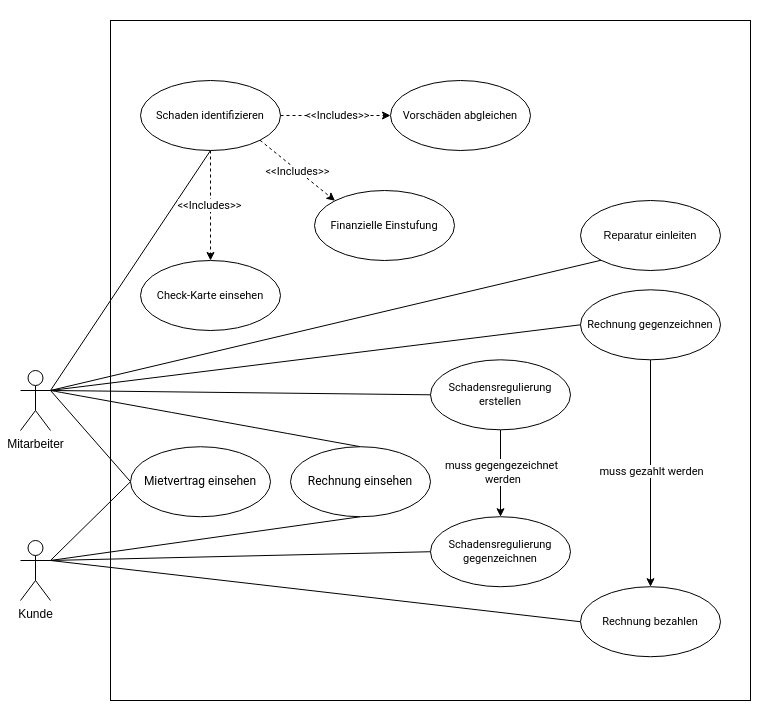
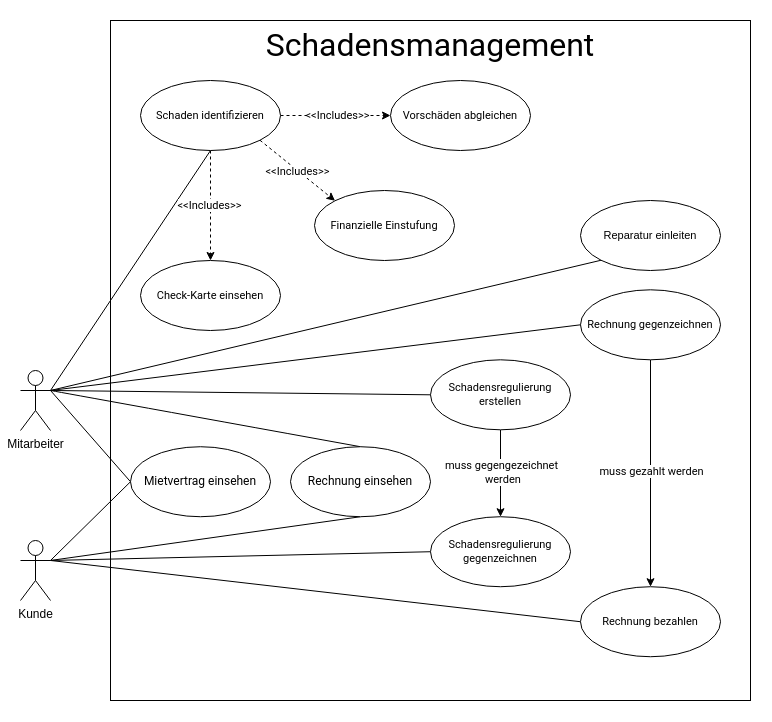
  <mxCell id="0" />
  <mxCell id="1" parent="0" />
  <mxCell id="2" value="" style="rounded=0;whiteSpace=wrap;html=1;" parent="1" vertex="1"><mxGeometry x="110" y="20" width="640" height="680" as="geometry" /></mxCell>
  <mxCell id="3" style="rounded=0;orthogonalLoop=1;jettySize=auto;html=1;exitX=1;exitY=0.333;exitDx=0;exitDy=0;exitPerimeter=0;entryX=0.5;entryY=0;entryDx=0;entryDy=0;flowAnimation=0;shadow=0;curved=1;endArrow=none;endFill=0;" parent="1" source="9" target="15" edge="1"><mxGeometry relative="1" as="geometry" /></mxCell>
  <mxCell id="4" style="edgeStyle=none;shape=connector;rounded=0;orthogonalLoop=1;jettySize=auto;html=1;exitX=1;exitY=0.333;exitDx=0;exitDy=0;exitPerimeter=0;entryX=0;entryY=0.5;entryDx=0;entryDy=0;strokeColor=default;align=center;verticalAlign=middle;fontFamily=Helvetica;fontSize=11;fontColor=default;labelBackgroundColor=default;endArrow=none;endFill=0;" parent="1" source="9" target="18" edge="1"><mxGeometry relative="1" as="geometry" /></mxCell>
  <mxCell id="5" style="edgeStyle=none;shape=connector;rounded=0;orthogonalLoop=1;jettySize=auto;html=1;exitX=1;exitY=0.333;exitDx=0;exitDy=0;exitPerimeter=0;entryX=0.5;entryY=1;entryDx=0;entryDy=0;strokeColor=default;align=center;verticalAlign=middle;fontFamily=Helvetica;fontSize=11;fontColor=default;labelBackgroundColor=default;endArrow=none;endFill=0;" parent="1" source="9" target="24" edge="1"><mxGeometry relative="1" as="geometry" /></mxCell>
  <mxCell id="6" style="rounded=0;orthogonalLoop=1;jettySize=auto;html=1;exitX=1;exitY=0.333;exitDx=0;exitDy=0;exitPerimeter=0;entryX=0;entryY=0.5;entryDx=0;entryDy=0;endArrow=none;endFill=0;" edge="1" parent="1" source="9" target="29"><mxGeometry relative="1" as="geometry" /></mxCell>
  <mxCell id="7" style="edgeStyle=none;shape=connector;rounded=0;orthogonalLoop=1;jettySize=auto;html=1;exitX=1;exitY=0.333;exitDx=0;exitDy=0;exitPerimeter=0;entryX=0;entryY=0.5;entryDx=0;entryDy=0;strokeColor=default;align=center;verticalAlign=middle;fontFamily=Helvetica;fontSize=11;fontColor=default;labelBackgroundColor=default;endArrow=none;endFill=0;" edge="1" parent="1" source="9" target="35"><mxGeometry relative="1" as="geometry" /></mxCell>
  <mxCell id="8" style="edgeStyle=none;shape=connector;rounded=0;orthogonalLoop=1;jettySize=auto;html=1;exitX=1;exitY=0.333;exitDx=0;exitDy=0;exitPerimeter=0;entryX=0;entryY=1;entryDx=0;entryDy=0;strokeColor=default;align=center;verticalAlign=middle;fontFamily=Helvetica;fontSize=11;fontColor=default;labelBackgroundColor=default;endArrow=none;endFill=0;" edge="1" parent="1" source="9" target="38"><mxGeometry relative="1" as="geometry" /></mxCell>
  <mxCell id="9" value="Mitarbeiter" style="shape=umlActor;verticalLabelPosition=bottom;verticalAlign=top;html=1;outlineConnect=0;" parent="1" vertex="1"><mxGeometry x="20" y="370" width="30" height="60" as="geometry" /></mxCell>
  <mxCell id="10" style="rounded=0;orthogonalLoop=1;jettySize=auto;html=1;exitX=1;exitY=0.333;exitDx=0;exitDy=0;exitPerimeter=0;entryX=0.5;entryY=1;entryDx=0;entryDy=0;endArrow=none;endFill=0;" parent="1" source="14" target="15" edge="1"><mxGeometry relative="1" as="geometry" /></mxCell>
  <mxCell id="11" style="edgeStyle=none;shape=connector;rounded=0;orthogonalLoop=1;jettySize=auto;html=1;exitX=1;exitY=0.333;exitDx=0;exitDy=0;exitPerimeter=0;entryX=0;entryY=0.5;entryDx=0;entryDy=0;strokeColor=default;align=center;verticalAlign=middle;fontFamily=Helvetica;fontSize=11;fontColor=default;labelBackgroundColor=default;endArrow=none;endFill=0;" parent="1" source="14" target="19" edge="1"><mxGeometry relative="1" as="geometry" /></mxCell>
  <mxCell id="12" style="edgeStyle=none;shape=connector;rounded=0;orthogonalLoop=1;jettySize=auto;html=1;exitX=1;exitY=0.333;exitDx=0;exitDy=0;exitPerimeter=0;entryX=0;entryY=0.5;entryDx=0;entryDy=0;strokeColor=default;align=center;verticalAlign=middle;fontFamily=Helvetica;fontSize=11;fontColor=default;labelBackgroundColor=default;endArrow=none;endFill=0;" edge="1" parent="1" source="14" target="29"><mxGeometry relative="1" as="geometry" /></mxCell>
  <mxCell id="13" style="edgeStyle=none;shape=connector;rounded=0;orthogonalLoop=1;jettySize=auto;html=1;exitX=1;exitY=0.333;exitDx=0;exitDy=0;exitPerimeter=0;entryX=0;entryY=0.5;entryDx=0;entryDy=0;strokeColor=default;align=center;verticalAlign=middle;fontFamily=Helvetica;fontSize=11;fontColor=default;labelBackgroundColor=default;endArrow=none;endFill=0;" edge="1" parent="1" source="14" target="36"><mxGeometry relative="1" as="geometry" /></mxCell>
  <mxCell id="14" value="Kunde" style="shape=umlActor;verticalLabelPosition=bottom;verticalAlign=top;html=1;outlineConnect=0;" parent="1" vertex="1"><mxGeometry x="20" y="540" width="30" height="60" as="geometry" /></mxCell>
  <mxCell id="15" value="Rechnung einsehen" style="ellipse;whiteSpace=wrap;html=1;fontFamily=Roboto;fontSource=https%3A%2F%2Ffonts.googleapis.com%2Fcss%3Ffamily%3DRoboto;" parent="1" vertex="1"><mxGeometry x="290" y="446.23" width="140" height="70" as="geometry" /></mxCell>
  <mxCell id="16" style="edgeStyle=none;shape=connector;rounded=1;orthogonalLoop=1;jettySize=auto;html=1;exitX=0.5;exitY=1;exitDx=0;exitDy=0;entryX=0.5;entryY=0;entryDx=0;entryDy=0;strokeColor=default;align=center;verticalAlign=middle;fontFamily=Roboto;fontSize=11;fontColor=default;labelBackgroundColor=default;endArrow=classic;endFill=1;fontSource=https%3A%2F%2Ffonts.googleapis.com%2Fcss%3Ffamily%3DRoboto;curved=0;" parent="1" source="18" target="19" edge="1"><mxGeometry relative="1" as="geometry" /></mxCell>
  <mxCell id="17" value="muss gegengezeichnet&lt;div&gt;&amp;nbsp;werden&lt;/div&gt;" style="edgeLabel;html=1;align=center;verticalAlign=middle;resizable=0;points=[];fontFamily=Roboto;fontSize=11;fontColor=default;labelBackgroundColor=default;fontSource=https%3A%2F%2Ffonts.googleapis.com%2Fcss%3Ffamily%3DRoboto;" parent="16" vertex="1" connectable="0"><mxGeometry x="-0.024" relative="1" as="geometry"><mxPoint as="offset" /></mxGeometry></mxCell>
  <mxCell id="18" value="Schadensregulierung erstellen" style="ellipse;whiteSpace=wrap;html=1;fontFamily=Roboto;fontSize=11;fontColor=default;labelBackgroundColor=default;fontSource=https%3A%2F%2Ffonts.googleapis.com%2Fcss%3Ffamily%3DRoboto;spacing=8;" parent="1" vertex="1"><mxGeometry x="430" y="359.31" width="140" height="70" as="geometry" /></mxCell>
  <mxCell id="19" value="Schadensregulierung gegenzeichnen" style="ellipse;whiteSpace=wrap;html=1;fontFamily=Roboto;fontSize=11;fontColor=default;labelBackgroundColor=default;fontSource=https%3A%2F%2Ffonts.googleapis.com%2Fcss%3Ffamily%3DRoboto;fillStyle=auto;spacing=10;" parent="1" vertex="1"><mxGeometry x="430" y="516.23" width="140" height="70" as="geometry" /></mxCell>
  <mxCell id="20" style="edgeStyle=none;shape=connector;rounded=0;orthogonalLoop=1;jettySize=auto;html=1;exitX=1;exitY=0.5;exitDx=0;exitDy=0;entryX=0;entryY=0.5;entryDx=0;entryDy=0;strokeColor=default;align=center;verticalAlign=middle;fontFamily=Helvetica;fontSize=11;fontColor=default;labelBackgroundColor=default;endArrow=classic;endFill=1;dashed=1;" parent="1" source="24" target="25" edge="1"><mxGeometry relative="1" as="geometry" /></mxCell>
  <mxCell id="21" value="&lt;font data-font-src=&quot;https://fonts.googleapis.com/css?family=Roboto&quot; face=&quot;Roboto&quot;&gt;&amp;lt;&amp;lt;Includes&amp;gt;&amp;gt;&lt;/font&gt;" style="edgeLabel;html=1;align=center;verticalAlign=middle;resizable=0;points=[];fontFamily=Helvetica;fontSize=11;fontColor=default;labelBackgroundColor=default;" parent="20" vertex="1" connectable="0"><mxGeometry x="0.015" y="1" relative="1" as="geometry"><mxPoint as="offset" /></mxGeometry></mxCell>
  <mxCell id="22" style="edgeStyle=none;shape=connector;rounded=0;orthogonalLoop=1;jettySize=auto;html=1;exitX=0.5;exitY=1;exitDx=0;exitDy=0;entryX=0.5;entryY=0;entryDx=0;entryDy=0;strokeColor=default;align=center;verticalAlign=middle;fontFamily=Roboto;fontSize=11;fontColor=default;labelBackgroundColor=default;endArrow=classic;endFill=1;dashed=1;fontSource=https%3A%2F%2Ffonts.googleapis.com%2Fcss%3Ffamily%3DRoboto;" parent="1" source="24" target="26" edge="1"><mxGeometry relative="1" as="geometry" /></mxCell>
  <mxCell id="23" value="&lt;font face=&quot;Roboto&quot;&gt;&amp;lt;&amp;lt;Includes&lt;/font&gt;&lt;span style=&quot;font-family: Roboto;&quot;&gt;&amp;gt;&amp;gt;&lt;/span&gt;" style="edgeLabel;html=1;align=center;verticalAlign=middle;resizable=0;points=[];fontFamily=Helvetica;fontSize=11;fontColor=default;labelBackgroundColor=default;" parent="22" vertex="1" connectable="0"><mxGeometry x="-0.027" y="-2" relative="1" as="geometry"><mxPoint as="offset" /></mxGeometry></mxCell>
  <mxCell id="24" value="Schaden identifizieren" style="ellipse;whiteSpace=wrap;html=1;fontFamily=Roboto;fontSize=11;fontColor=default;labelBackgroundColor=default;spacing=10;fontSource=https%3A%2F%2Ffonts.googleapis.com%2Fcss%3Ffamily%3DRoboto;" parent="1" vertex="1"><mxGeometry x="140" y="80" width="140" height="70" as="geometry" /></mxCell>
  <mxCell id="25" value="Vorschäden abgleichen" style="ellipse;whiteSpace=wrap;html=1;fontFamily=Roboto;fontSize=11;fontColor=default;labelBackgroundColor=default;fontSource=https%3A%2F%2Ffonts.googleapis.com%2Fcss%3Ffamily%3DRoboto;" parent="1" vertex="1"><mxGeometry x="390" y="80" width="140" height="70" as="geometry" /></mxCell>
  <mxCell id="26" value="Check-Karte einsehen" style="ellipse;whiteSpace=wrap;html=1;fontFamily=Roboto;fontSize=11;fontColor=default;labelBackgroundColor=default;spacing=10;fontSource=https%3A%2F%2Ffonts.googleapis.com%2Fcss%3Ffamily%3DRoboto;" parent="1" vertex="1"><mxGeometry x="140" y="260" width="140" height="70" as="geometry" /></mxCell>
  <mxCell id="27" style="edgeStyle=none;shape=connector;rounded=0;orthogonalLoop=1;jettySize=auto;html=1;exitX=0.5;exitY=1;exitDx=0;exitDy=0;strokeColor=default;align=center;verticalAlign=middle;fontFamily=Helvetica;fontSize=11;fontColor=default;labelBackgroundColor=default;endArrow=none;endFill=0;" parent="1" edge="1"><mxGeometry relative="1" as="geometry"><mxPoint x="560" y="619.31" as="sourcePoint" /><mxPoint x="560" y="619.31" as="targetPoint" /></mxGeometry></mxCell>
+ <mxCell id="28" value="&lt;font data-font-src=&quot;https://fonts.googleapis.com/css?family=Roboto&quot; face=&quot;Roboto&quot; style=&quot;font-size: 32px;&quot;&gt;Schadensmanagement&lt;/font&gt;" style="text;html=1;align=center;verticalAlign=middle;whiteSpace=wrap;rounded=0;" parent="1" vertex="1"><mxGeometry x="250" y="30" width="360" height="30" as="geometry" /></mxCell>
  <mxCell id="29" value="Mietvertrag einsehen" style="ellipse;whiteSpace=wrap;html=1;fontFamily=Roboto;fontSource=https%3A%2F%2Ffonts.googleapis.com%2Fcss%3Ffamily%3DRoboto;" vertex="1" parent="1"><mxGeometry x="130" y="446.23" width="140" height="70" as="geometry" /></mxCell>
  <mxCell id="30" value="Finanzielle Einstufung" style="ellipse;whiteSpace=wrap;html=1;fontFamily=Roboto;fontSize=11;fontColor=default;labelBackgroundColor=default;spacing=10;fontSource=https%3A%2F%2Ffonts.googleapis.com%2Fcss%3Ffamily%3DRoboto;" vertex="1" parent="1"><mxGeometry x="314" y="190" width="140" height="70" as="geometry" /></mxCell>
  <mxCell id="31" style="edgeStyle=none;shape=connector;rounded=0;orthogonalLoop=1;jettySize=auto;html=1;exitX=1;exitY=1;exitDx=0;exitDy=0;entryX=0;entryY=0;entryDx=0;entryDy=0;strokeColor=default;align=center;verticalAlign=middle;fontFamily=Helvetica;fontSize=11;fontColor=default;labelBackgroundColor=default;endArrow=classic;endFill=1;dashed=1;" edge="1" parent="1" source="24" target="30"><mxGeometry relative="1" as="geometry" /></mxCell>
  <mxCell id="32" value="&lt;font data-font-src=&quot;https://fonts.googleapis.com/css?family=Roboto&quot; face=&quot;Roboto&quot;&gt;&amp;lt;&amp;lt;Includes&amp;gt;&amp;gt;&lt;/font&gt;" style="edgeLabel;html=1;align=center;verticalAlign=middle;resizable=0;points=[];fontFamily=Helvetica;fontSize=11;fontColor=default;labelBackgroundColor=default;" vertex="1" connectable="0" parent="31"><mxGeometry x="0.001" y="-1" relative="1" as="geometry"><mxPoint as="offset" /></mxGeometry></mxCell>
  <mxCell id="33" style="edgeStyle=none;shape=connector;rounded=1;orthogonalLoop=1;jettySize=auto;html=1;exitX=0.5;exitY=1;exitDx=0;exitDy=0;entryX=0.5;entryY=0;entryDx=0;entryDy=0;strokeColor=default;align=center;verticalAlign=middle;fontFamily=Roboto;fontSize=11;fontColor=default;labelBackgroundColor=default;endArrow=classic;endFill=1;fontSource=https%3A%2F%2Ffonts.googleapis.com%2Fcss%3Ffamily%3DRoboto;curved=0;" edge="1" parent="1" source="35" target="36"><mxGeometry relative="1" as="geometry" /></mxCell>
  <mxCell id="34" value="muss gezahlt werden" style="edgeLabel;html=1;align=center;verticalAlign=middle;resizable=0;points=[];fontFamily=Roboto;fontSize=11;fontColor=default;labelBackgroundColor=default;fontSource=https%3A%2F%2Ffonts.googleapis.com%2Fcss%3Ffamily%3DRoboto;" vertex="1" connectable="0" parent="33"><mxGeometry x="-0.024" relative="1" as="geometry"><mxPoint as="offset" /></mxGeometry></mxCell>
  <mxCell id="35" value="Rechnung gegenzeichnen" style="ellipse;whiteSpace=wrap;html=1;fontFamily=Roboto;fontSize=11;fontColor=default;labelBackgroundColor=default;fontSource=https%3A%2F%2Ffonts.googleapis.com%2Fcss%3Ffamily%3DRoboto;spacing=8;" vertex="1" parent="1"><mxGeometry x="580" y="289.31" width="140" height="70" as="geometry" /></mxCell>
  <mxCell id="36" value="Rechnung bezahlen" style="ellipse;whiteSpace=wrap;html=1;fontFamily=Roboto;fontSize=11;fontColor=default;labelBackgroundColor=default;fontSource=https%3A%2F%2Ffonts.googleapis.com%2Fcss%3Ffamily%3DRoboto;fillStyle=auto;spacing=10;" vertex="1" parent="1"><mxGeometry x="580" y="586.23" width="140" height="70" as="geometry" /></mxCell>
  <mxCell id="37" style="edgeStyle=none;shape=connector;rounded=0;orthogonalLoop=1;jettySize=auto;html=1;exitX=0.5;exitY=1;exitDx=0;exitDy=0;strokeColor=default;align=center;verticalAlign=middle;fontFamily=Helvetica;fontSize=11;fontColor=default;labelBackgroundColor=default;endArrow=none;endFill=0;" edge="1" parent="1"><mxGeometry relative="1" as="geometry"><mxPoint x="710" y="619.17" as="sourcePoint" /><mxPoint x="710" y="619.17" as="targetPoint" /></mxGeometry></mxCell>
  <mxCell id="38" value="Reparatur einleiten" style="ellipse;whiteSpace=wrap;html=1;fontFamily=Helvetica;fontSize=11;fontColor=default;labelBackgroundColor=default;" vertex="1" parent="1"><mxGeometry x="580" y="200" width="140" height="70" as="geometry" /></mxCell>
